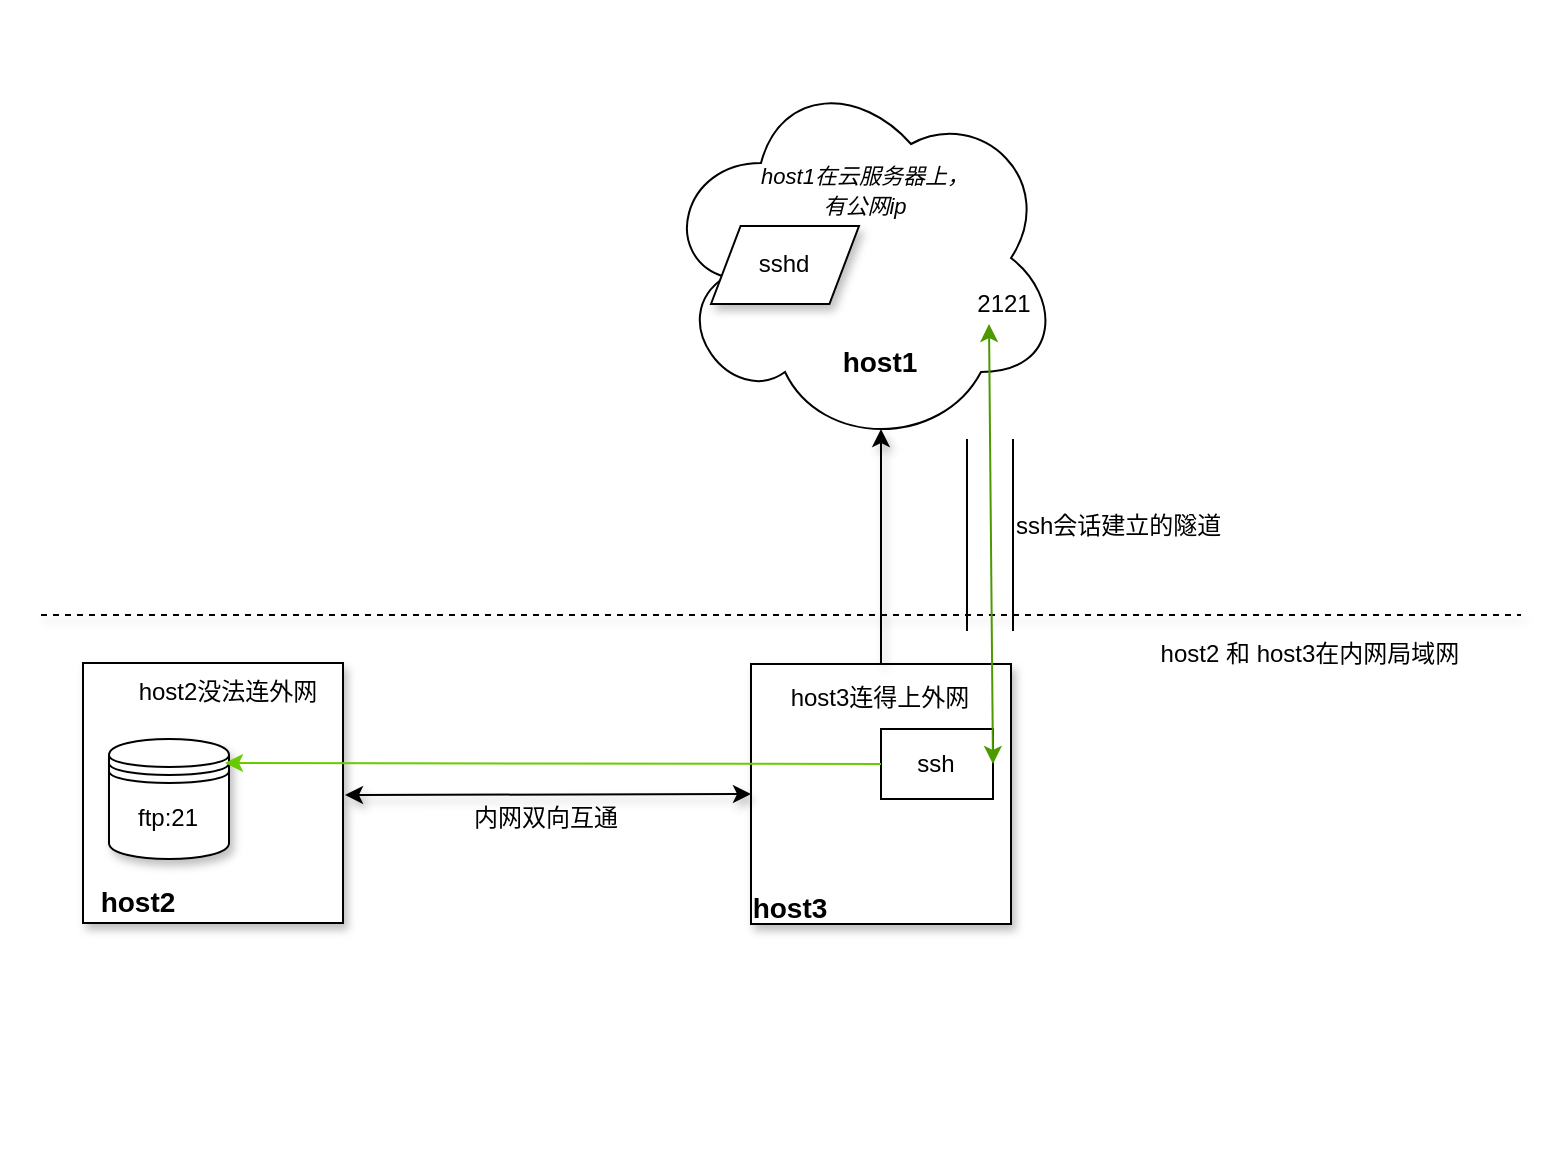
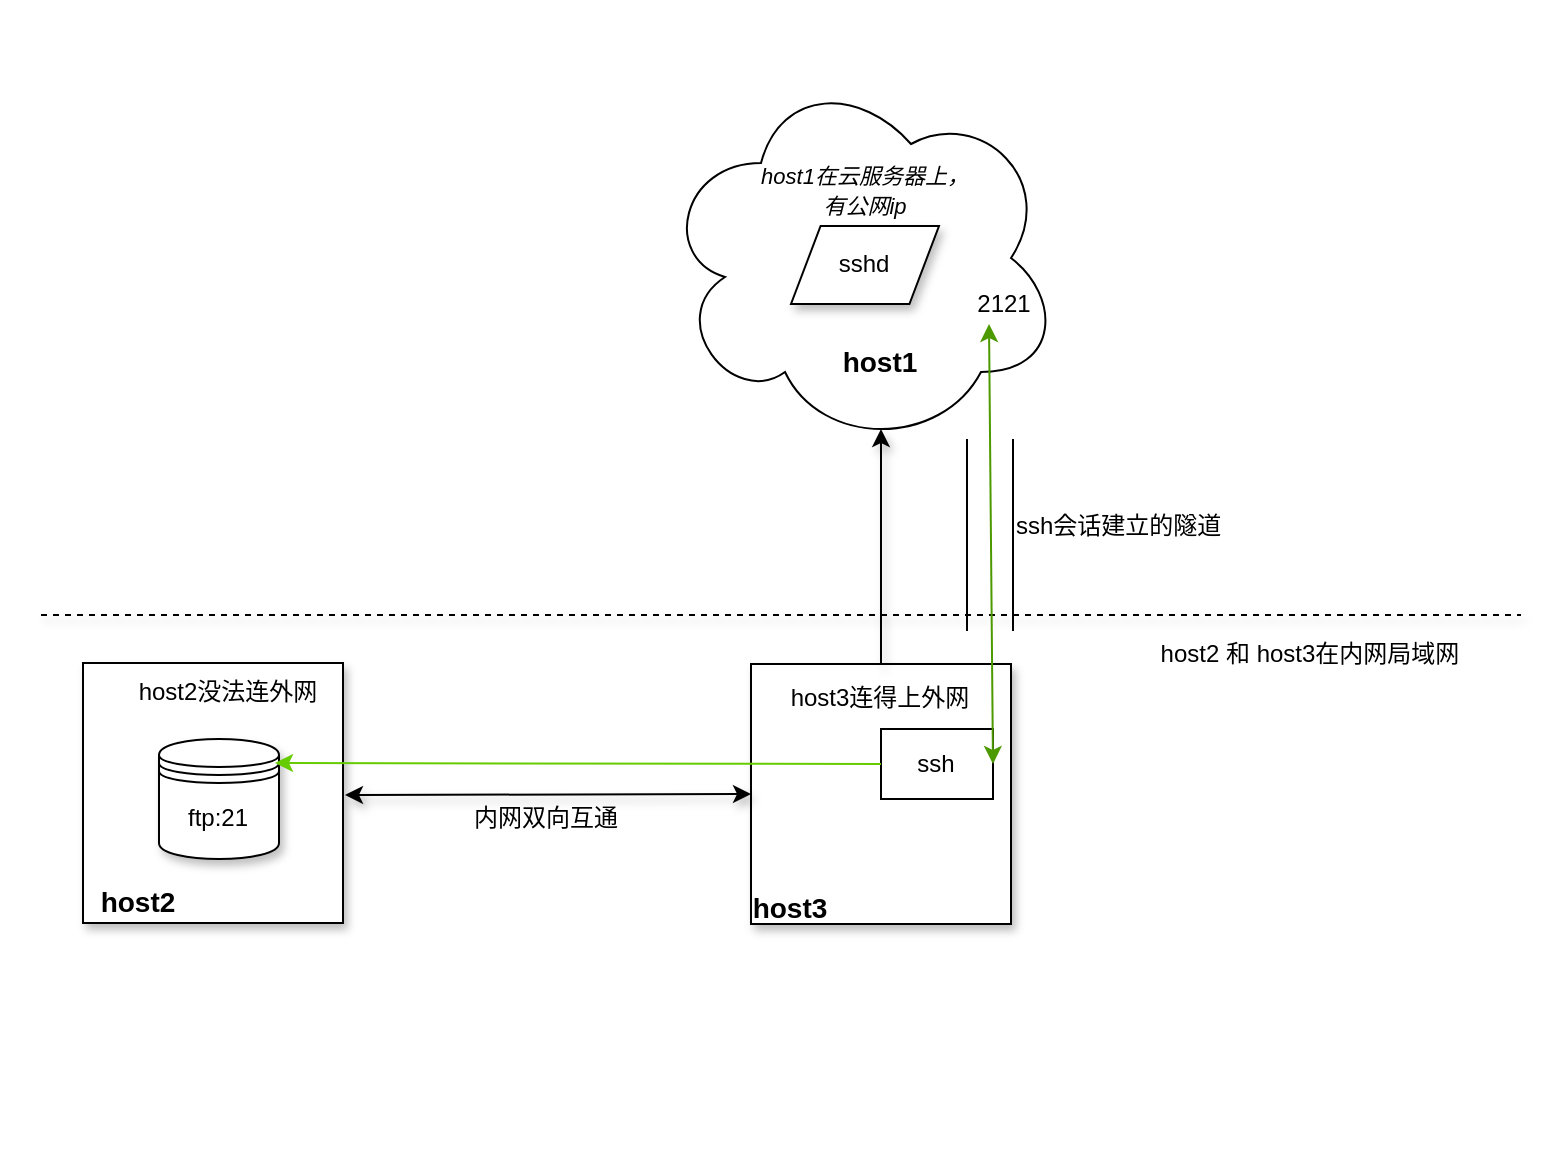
  <mxCell id="0" />
  <mxCell id="1" parent="0" />
  <mxCell id="2" value="" style="group;shadow=1;" vertex="1" connectable="0" parent="1"><mxGeometry x="375" y="331.5" width="131" height="225.5" as="geometry" /></mxCell>
  <mxCell id="3" value="" style="whiteSpace=wrap;html=1;aspect=fixed;shadow=1;" vertex="1" parent="2"><mxGeometry width="130" height="130" as="geometry" /></mxCell>
  <mxCell id="4" value="" style="group;shadow=1;" vertex="1" connectable="0" parent="2"><mxGeometry y="2" width="131" height="130" as="geometry" /></mxCell>
  <mxCell id="5" value="" style="group;shadow=1;" vertex="1" connectable="0" parent="4"><mxGeometry width="131" height="130" as="geometry" /></mxCell>
  <mxCell id="6" value="" style="group;shadow=1;" vertex="1" connectable="0" parent="5"><mxGeometry x="10" y="5" width="110" height="20" as="geometry" /></mxCell>
  <mxCell id="7" value="host3连得上外网" style="text;html=1;strokeColor=none;fillColor=none;align=center;verticalAlign=middle;whiteSpace=wrap;rounded=0;shadow=1;" vertex="1" parent="6"><mxGeometry width="110" height="20" as="geometry" /></mxCell>
  <mxCell id="8" value="&lt;font style=&quot;font-size: 14px&quot;&gt;&lt;b&gt;host3&lt;/b&gt;&lt;/font&gt;" style="text;html=1;strokeColor=none;fillColor=none;align=center;verticalAlign=middle;whiteSpace=wrap;rounded=0;shadow=1;" vertex="1" parent="4"><mxGeometry y="110" width="40" height="20" as="geometry" /></mxCell>
  <mxCell id="9" value="ssh" style="whiteSpace=wrap;html=1;shadow=0;rounded=0;" vertex="1" parent="2"><mxGeometry x="65" y="32.5" width="56" height="35" as="geometry" /></mxCell>
  <mxCell id="10" value="" style="endArrow=none;dashed=1;html=1;shadow=1;" edge="1" parent="1"><mxGeometry width="50" height="50" relative="1" as="geometry"><mxPoint x="20" y="307" as="sourcePoint" /><mxPoint x="760" y="307" as="targetPoint" /></mxGeometry></mxCell>
  <mxCell id="11" value="host2 和 host3在内网局域网" style="text;html=1;strokeColor=none;fillColor=none;align=center;verticalAlign=middle;whiteSpace=wrap;rounded=0;shadow=1;" vertex="1" parent="1"><mxGeometry x="570" y="317" width="170" height="20" as="geometry" /></mxCell>
  <mxCell id="12" value="" style="group" vertex="1" connectable="0" parent="1"><mxGeometry x="330" y="20.5" width="278" height="338" as="geometry" /></mxCell>
  <mxCell id="13" value="" style="ellipse;shape=cloud;whiteSpace=wrap;html=1;" vertex="1" parent="12"><mxGeometry y="13" width="200" height="190" as="geometry" /></mxCell>
  <mxCell id="14" value="&lt;font style=&quot;font-size: 14px&quot;&gt;&lt;b&gt;host1&lt;/b&gt;&lt;/font&gt;" style="text;html=1;strokeColor=none;fillColor=none;align=center;verticalAlign=middle;whiteSpace=wrap;rounded=0;shadow=1;" vertex="1" parent="12"><mxGeometry x="90" y="150" width="40" height="20" as="geometry" /></mxCell>
  <mxCell id="15" value="&lt;i&gt;&lt;font style=&quot;font-size: 11px&quot;&gt;host1在云服务器上，有公网ip&lt;/font&gt;&lt;/i&gt;" style="text;html=1;strokeColor=none;fillColor=none;align=center;verticalAlign=middle;whiteSpace=wrap;rounded=0;shadow=1;" vertex="1" parent="12"><mxGeometry x="45.5" y="64" width="113" height="20" as="geometry" /></mxCell>
- <mxCell id="16" value="sshd" style="shape=parallelogram;perimeter=parallelogramPerimeter;whiteSpace=wrap;html=1;shadow=1;" vertex="1" parent="12"><mxGeometry x="25" y="92" width="74" height="39" as="geometry" /></mxCell>
+ <mxCell id="16" value="sshd" style="shape=parallelogram;perimeter=parallelogramPerimeter;whiteSpace=wrap;html=1;shadow=1;" vertex="1" parent="12"><mxGeometry x="65" y="92" width="74" height="39" as="geometry" /></mxCell>
  <mxCell id="17" value="" style="group" vertex="1" connectable="0" parent="12"><mxGeometry x="153" y="141" width="23" height="197" as="geometry" /></mxCell>
  <mxCell id="18" value="" style="shape=partialRectangle;whiteSpace=wrap;html=1;top=0;bottom=0;fillColor=none;shadow=0;" vertex="1" parent="17"><mxGeometry y="58" width="23" height="95" as="geometry" /></mxCell>
  <mxCell id="19" value="" style="endArrow=classic;startArrow=classic;html=1;shadow=0;exitX=1;exitY=0.5;exitDx=0;exitDy=0;strokeColor=#4D9900;fillColor=#33FF33;" edge="1" parent="17" source="9"><mxGeometry width="50" height="50" relative="1" as="geometry"><mxPoint x="11" y="197" as="sourcePoint" /><mxPoint x="11" as="targetPoint" /></mxGeometry></mxCell>
  <mxCell id="20" value="2121" style="text;html=1;strokeColor=none;fillColor=none;align=center;verticalAlign=middle;whiteSpace=wrap;rounded=0;shadow=0;" vertex="1" parent="12"><mxGeometry x="152" y="121" width="40" height="20" as="geometry" /></mxCell>
  <mxCell id="21" value="" style="group;shadow=1;" vertex="1" connectable="0" parent="1"><mxGeometry x="41" y="331" width="130" height="130" as="geometry" /></mxCell>
  <mxCell id="22" value="" style="whiteSpace=wrap;html=1;aspect=fixed;shadow=1;" vertex="1" parent="21"><mxGeometry width="130" height="130" as="geometry" /></mxCell>
  <mxCell id="23" value="" style="group;shadow=1;" vertex="1" connectable="0" parent="21"><mxGeometry x="7.5" y="5" width="115" height="125" as="geometry" /></mxCell>
  <mxCell id="24" value="&lt;font style=&quot;font-size: 14px&quot;&gt;&lt;b&gt;host2&lt;/b&gt;&lt;/font&gt;" style="text;html=1;strokeColor=none;fillColor=none;align=center;verticalAlign=middle;whiteSpace=wrap;rounded=0;shadow=1;" vertex="1" parent="23"><mxGeometry y="105" width="40" height="20" as="geometry" /></mxCell>
  <mxCell id="25" value="host2没法连外网" style="text;html=1;strokeColor=none;fillColor=none;align=center;verticalAlign=middle;whiteSpace=wrap;rounded=0;shadow=1;" vertex="1" parent="23"><mxGeometry x="15" width="100" height="20" as="geometry" /></mxCell>
- <mxCell id="26" value="ftp:21" style="shape=datastore;whiteSpace=wrap;html=1;shadow=1;" vertex="1" parent="23"><mxGeometry x="5.5" y="33" width="60" height="60" as="geometry" /></mxCell>
+ <mxCell id="26" value="ftp:21" style="shape=datastore;whiteSpace=wrap;html=1;shadow=1;" vertex="1" parent="23"><mxGeometry x="30.5" y="33" width="60" height="60" as="geometry" /></mxCell>
  <mxCell id="27" value="" style="endArrow=classic;startArrow=classic;html=1;entryX=0;entryY=0.5;entryDx=0;entryDy=0;shadow=1;" edge="1" parent="1" target="3"><mxGeometry width="50" height="50" relative="1" as="geometry"><mxPoint x="172" y="397" as="sourcePoint" /><mxPoint x="222" y="380" as="targetPoint" /></mxGeometry></mxCell>
  <mxCell id="28" value="内网双向互通" style="text;html=1;strokeColor=none;fillColor=none;align=center;verticalAlign=middle;whiteSpace=wrap;rounded=0;shadow=1;" vertex="1" parent="1"><mxGeometry x="227" y="399" width="92" height="20" as="geometry" /></mxCell>
  <mxCell id="29" style="edgeStyle=orthogonalEdgeStyle;rounded=0;orthogonalLoop=1;jettySize=auto;html=1;exitX=0.5;exitY=0;exitDx=0;exitDy=0;shadow=1;" edge="1" parent="1" source="3"><mxGeometry relative="1" as="geometry"><mxPoint x="440" y="214" as="targetPoint" /></mxGeometry></mxCell>
  <mxCell id="30" value="ssh会话建立的隧道" style="text;html=1;resizable=0;points=[];autosize=1;align=left;verticalAlign=top;spacingTop=-4;" vertex="1" parent="1"><mxGeometry x="506" y="253" width="113" height="14" as="geometry" /></mxCell>
  <mxCell id="31" value="" style="endArrow=none;startArrow=classic;html=1;shadow=0;entryX=0;entryY=0.5;entryDx=0;entryDy=0;exitX=0.967;exitY=0.2;exitDx=0;exitDy=0;exitPerimeter=0;strokeColor=#66CC00;" edge="1" parent="1" source="26" target="9"><mxGeometry width="50" height="50" relative="1" as="geometry"><mxPoint x="20" y="631" as="sourcePoint" /><mxPoint x="70" y="581" as="targetPoint" /></mxGeometry></mxCell>
